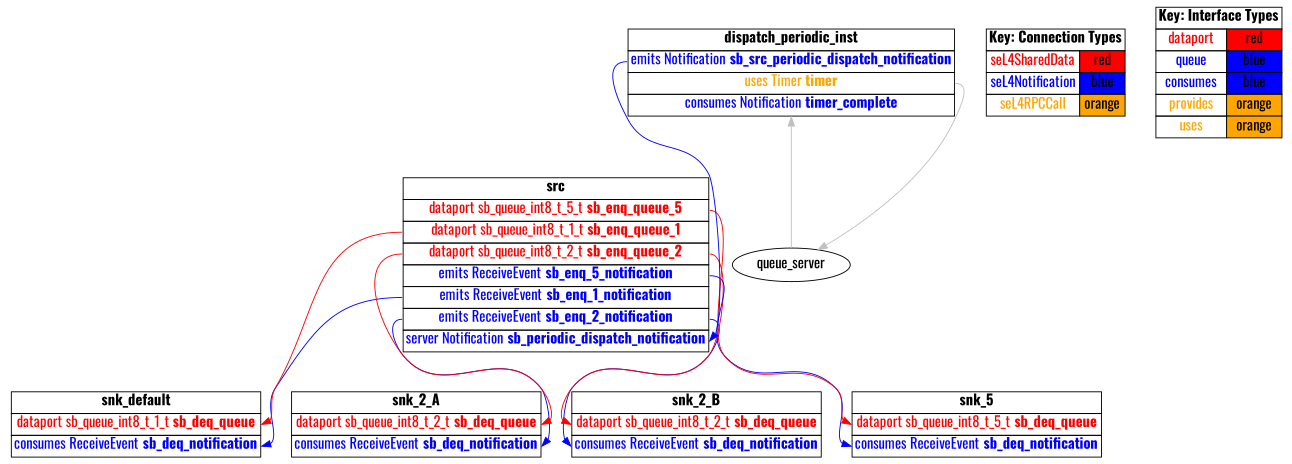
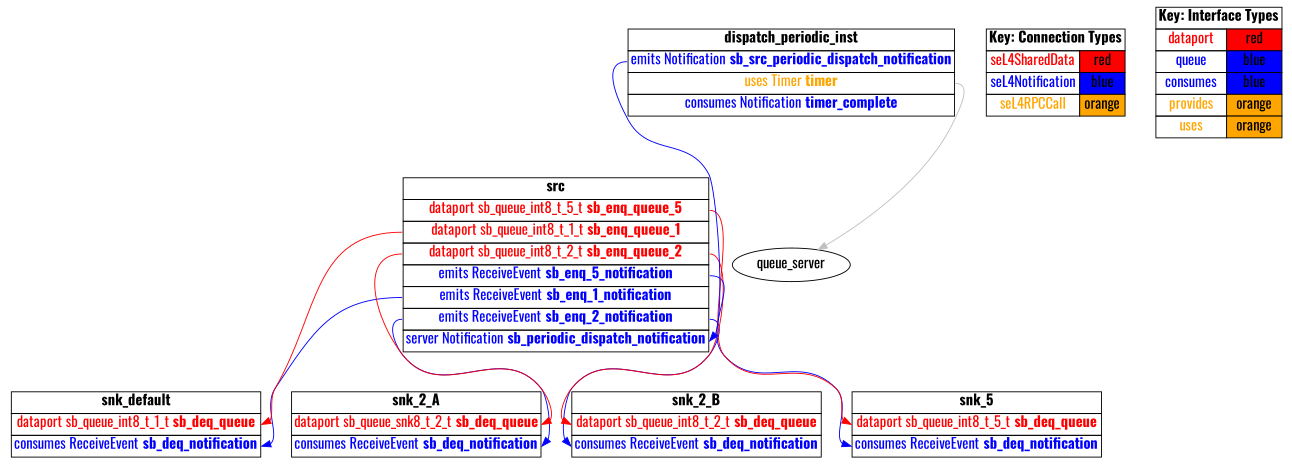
  digraph {
    fontname=Oswald
    rankdir=TB
    node [fontname=Oswald fontsize=16 shape=plaintext]
    edge [color=blue fontname=Oswald headport=sb_deq_notification tailport=sb_enq_2_notification]
    n1 [label=<     <TABLE BORDER="0" CELLBORDER="1" CELLSPACING="0">       <TR><TD><B>src</B></TD></TR>       <TR><TD PORT="sb_enq_queue_5"><FONT COLOR="red">dataport sb_queue_int8_t_5_t <B>sb_enq_queue_5</B></FONT></TD></TR>       <TR><TD PORT="sb_enq_queue_1"><FONT COLOR="red">dataport sb_queue_int8_t_1_t <B>sb_enq_queue_1</B></FONT></TD></TR>       <TR><TD PORT="sb_enq_queue_2"><FONT COLOR="red">dataport sb_queue_int8_t_2_t <B>sb_enq_queue_2</B></FONT></TD></TR>       <TR><TD PORT="sb_enq_5_notification"><FONT COLOR="blue">emits ReceiveEvent <B>sb_enq_5_notification</B></FONT></TD></TR>       <TR><TD PORT="sb_enq_1_notification"><FONT COLOR="blue">emits ReceiveEvent <B>sb_enq_1_notification</B></FONT></TD></TR>       <TR><TD PORT="sb_enq_2_notification"><FONT COLOR="blue">emits ReceiveEvent <B>sb_enq_2_notification</B></FONT></TD></TR>       <TR><TD PORT="sb_periodic_dispatch_notification"><FONT COLOR="blue">server Notification <B>sb_periodic_dispatch_notification</B></FONT></TD></TR>"     </TABLE>   >]
    n2 [label=<     <TABLE BORDER="0" CELLBORDER="1" CELLSPACING="0">       <TR><TD><B>snk_default</B></TD></TR>       <TR><TD PORT="sb_deq_queue"><FONT COLOR="red">dataport sb_queue_int8_t_1_t <B>sb_deq_queue</B></FONT></TD></TR>       <TR><TD PORT="sb_deq_notification"><FONT COLOR="blue">consumes ReceiveEvent <B>sb_deq_notification</B></FONT></TD></TR>"     </TABLE>   >]
-   n3 [label=<     <TABLE BORDER="0" CELLBORDER="1" CELLSPACING="0">       <TR><TD><B>snk_2_A</B></TD></TR>       <TR><TD PORT="sb_deq_queue"><FONT COLOR="red">dataport sb_queue_int8_t_2_t <B>sb_deq_queue</B></FONT></TD></TR>       <TR><TD PORT="sb_deq_notification"><FONT COLOR="blue">consumes ReceiveEvent <B>sb_deq_notification</B></FONT></TD></TR>"     </TABLE>   >]
+   n3 [label=<     <TABLE BORDER="0" CELLBORDER="1" CELLSPACING="0">       <TR><TD><B>snk_2_A</B></TD></TR>       <TR><TD PORT="sb_deq_queue"><FONT COLOR="red">dataport sb_queue_snk8_t_2_t <B>sb_deq_queue</B></FONT></TD></TR>       <TR><TD PORT="sb_deq_notification"><FONT COLOR="blue">consumes ReceiveEvent <B>sb_deq_notification</B></FONT></TD></TR>"     </TABLE>   >]
    n4 [label=<     <TABLE BORDER="0" CELLBORDER="1" CELLSPACING="0">       <TR><TD><B>snk_2_B</B></TD></TR>       <TR><TD PORT="sb_deq_queue"><FONT COLOR="red">dataport sb_queue_int8_t_2_t <B>sb_deq_queue</B></FONT></TD></TR>       <TR><TD PORT="sb_deq_notification"><FONT COLOR="blue">consumes ReceiveEvent <B>sb_deq_notification</B></FONT></TD></TR>"     </TABLE>   >]
    n5 [label=<     <TABLE BORDER="0" CELLBORDER="1" CELLSPACING="0">       <TR><TD><B>snk_5</B></TD></TR>       <TR><TD PORT="sb_deq_queue"><FONT COLOR="red">dataport sb_queue_int8_t_5_t <B>sb_deq_queue</B></FONT></TD></TR>       <TR><TD PORT="sb_deq_notification"><FONT COLOR="blue">consumes ReceiveEvent <B>sb_deq_notification</B></FONT></TD></TR>"     </TABLE>   >]
    n6 [label=<     <TABLE BORDER="0" CELLBORDER="1" CELLSPACING="0">       <TR><TD><B>dispatch_periodic_inst</B></TD></TR>       <TR><TD PORT="sb_src_periodic_dispatch_notification"><FONT COLOR="blue">emits Notification <B>sb_src_periodic_dispatch_notification</B></FONT></TD></TR>       <TR><TD PORT="timer"><FONT COLOR="orange">uses Timer <B>timer</B></FONT></TD></TR>       <TR><TD PORT="timer_complete"><FONT COLOR="blue">consumes Notification <B>timer_complete</B></FONT></TD></TR>"     </TABLE>   >]
    n7 [label=queue_server shape=ellipse]
    n8 [label=<    <TABLE BORDER="0" CELLBORDER="1" CELLSPACING="0">      <TR><TD COLSPAN="2"><B>Key: Connection Types</B></TD></TR>      <TR><TD><FONT COLOR="red">seL4SharedData</FONT></TD><TD BGCOLOR="red">red</TD></TR>      <TR><TD><FONT COLOR="blue">seL4Notification</FONT></TD><TD BGCOLOR="blue">blue</TD></TR>      <TR><TD><FONT COLOR="orange">seL4RPCCall</FONT></TD><TD BGCOLOR="orange">orange</TD></TR>    </TABLE>   >]
    n9 [label=<    <TABLE BORDER="0" CELLBORDER="1" CELLSPACING="0">      <TR><TD COLSPAN="2"><B>Key: Interface Types</B></TD></TR>      <TR><TD><FONT COLOR="red">dataport</FONT></TD><TD BGCOLOR="red">red</TD></TR>      <TR><TD><FONT COLOR="blue">queue</FONT></TD><TD BGCOLOR="blue">blue</TD></TR>      <TR><TD><FONT COLOR="blue">consumes</FONT></TD><TD BGCOLOR="blue">blue</TD></TR>      <TR><TD><FONT COLOR="orange">provides</FONT></TD><TD BGCOLOR="orange">orange</TD></TR>      <TR><TD><FONT COLOR="orange">uses</FONT></TD><TD BGCOLOR="orange">orange</TD></TR>    </TABLE>   >]
    n1 -> n2 [tailport=sb_enq_1_notification]
    n1 -> n2 [color=red headport=sb_deq_queue tailport=sb_enq_queue_1]
    n1 -> n3
    n1 -> n3 [color=red headport=sb_deq_queue tailport=sb_enq_queue_2]
    n1 -> n4
    n1 -> n4 [color=red headport=sb_deq_queue tailport=sb_enq_queue_2]
    n1 -> n5 [tailport=sb_enq_5_notification]
    n1 -> n5 [color=red headport=sb_deq_queue tailport=sb_enq_queue_5]
    n6 -> n1 [headport=sb_periodic_dispatch_notification tailport=sb_src_periodic_dispatch_notification]
    n6 -> n7 [color=grey headport=the_timer tailport=timer]
-   n7 -> n6 [color=grey headport=timer_complete tailport=timer_notification]
  }
